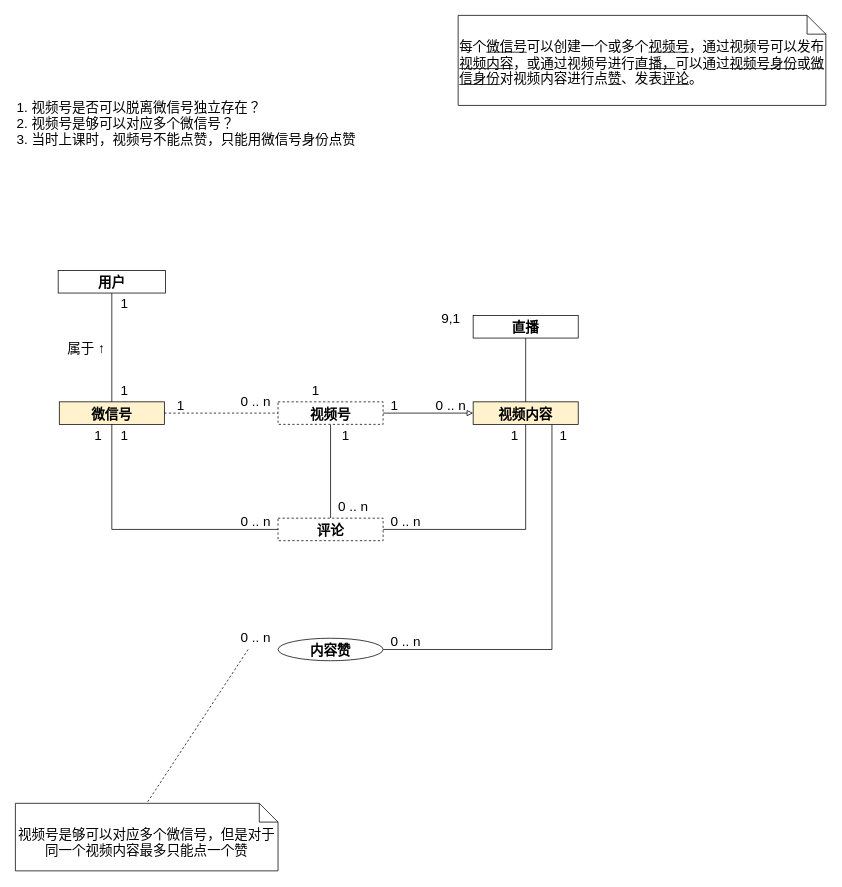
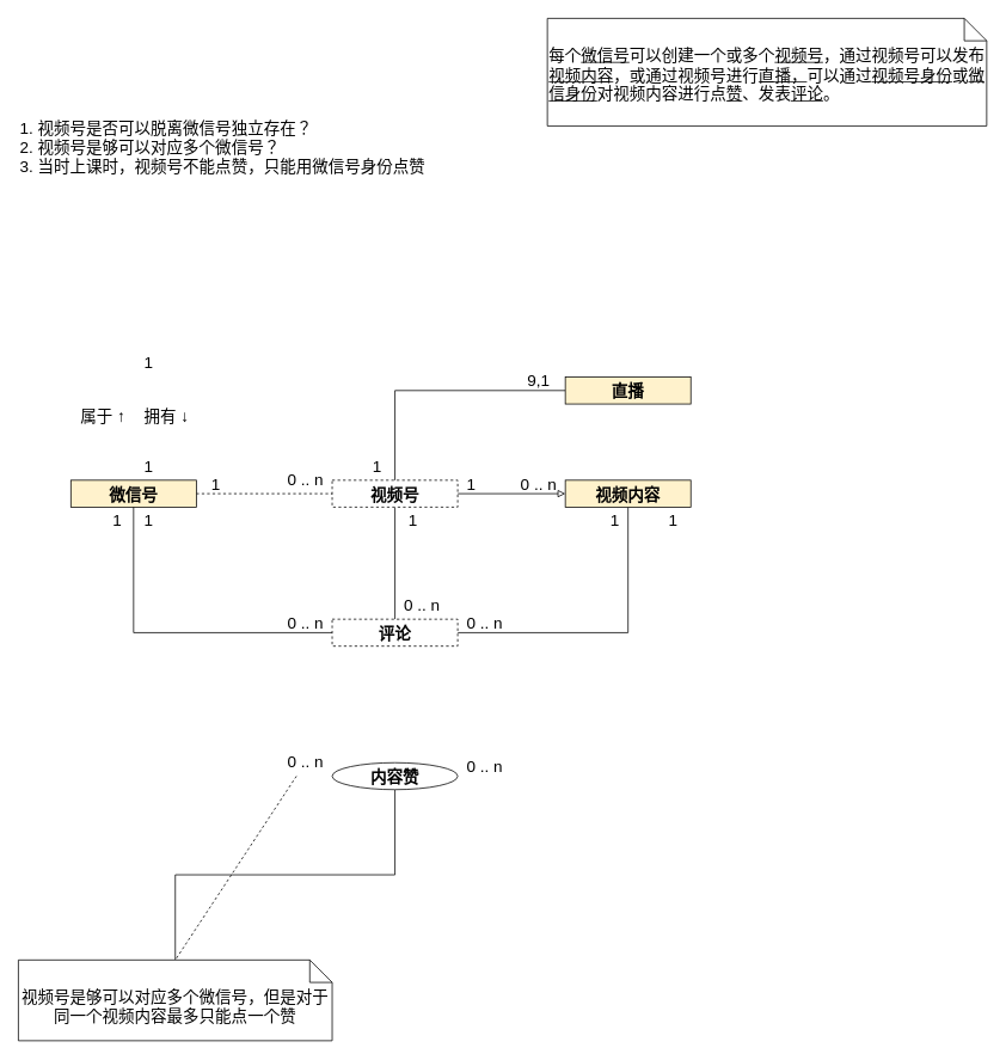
  <mxCell id="0" />
  <mxCell id="1" parent="0" />
  <mxCell id="2" value="&lt;div style=&quot;font-size: 18px&quot;&gt;&lt;font style=&quot;font-size: 18px&quot;&gt;每个&lt;u&gt;微信号&lt;/u&gt;可以创建一个或多个&lt;u&gt;视频号&lt;/u&gt;，&lt;/font&gt;通过视频号可以发布&lt;u&gt;视频内容&lt;/u&gt;，或通过视频号进行&lt;u&gt;直播，&lt;/u&gt;可以通过&lt;u&gt;视频号身份&lt;/u&gt;或&lt;u&gt;微信身份&lt;/u&gt;对视频内容进行点&lt;u&gt;赞&lt;/u&gt;、发表&lt;u&gt;评论&lt;/u&gt;。&lt;/div&gt;" style="shape=note2;boundedLbl=1;whiteSpace=wrap;html=1;size=25;verticalAlign=top;align=left;" vertex="1" parent="1"><mxGeometry x="610" y="20" width="490" height="120" as="geometry" /></mxCell>
  <mxCell id="3" style="edgeStyle=orthogonalEdgeStyle;rounded=0;orthogonalLoop=1;jettySize=auto;html=1;exitX=1;exitY=0.5;exitDx=0;exitDy=0;fontSize=18;endArrow=none;endFill=0;dashed=1;" edge="1" parent="1" source="4" target="7"><mxGeometry relative="1" as="geometry" /></mxCell>
  <mxCell id="4" value="微信号" style="fontStyle=1;fontSize=18;align=center;fillColor=#fff2cc;" vertex="1" parent="1"><mxGeometry x="78.5" y="535" width="140" height="30" as="geometry" /></mxCell>
  <mxCell id="5" style="edgeStyle=orthogonalEdgeStyle;rounded=0;orthogonalLoop=1;jettySize=auto;html=1;fontSize=18;endArrow=block;endFill=0;" edge="1" parent="1" source="7" target="9"><mxGeometry relative="1" as="geometry" /></mxCell>
  <mxCell id="6" style="edgeStyle=none;rounded=0;orthogonalLoop=1;jettySize=auto;html=1;entryX=0.5;entryY=0;entryDx=0;entryDy=0;fontSize=18;endArrow=none;endFill=0;" edge="1" parent="1" source="7" target="17"><mxGeometry relative="1" as="geometry" /></mxCell>
  <mxCell id="7" value="视频号" style="fontStyle=1;fontSize=18;align=center;dashed=1;" vertex="1" parent="1"><mxGeometry x="370" y="535" width="140" height="30" as="geometry" /></mxCell>
  <mxCell id="8" style="edgeStyle=orthogonalEdgeStyle;rounded=0;orthogonalLoop=1;jettySize=auto;html=1;entryX=1;entryY=0.5;entryDx=0;entryDy=0;fontSize=18;endArrow=none;endFill=0;exitX=0.5;exitY=1;exitDx=0;exitDy=0;" edge="1" parent="1" source="9" target="17"><mxGeometry relative="1" as="geometry" /></mxCell>
  <mxCell id="9" value="视频内容" style="fontStyle=1;fontSize=18;align=center;fillColor=#fff2cc;" vertex="1" parent="1"><mxGeometry x="630" y="535" width="140" height="30" as="geometry" /></mxCell>
- <mxCell id="10" style="edgeStyle=orthogonalEdgeStyle;rounded=0;orthogonalLoop=1;jettySize=auto;html=1;fontSize=18;endArrow=none;endFill=0;" edge="1" parent="1" source="11" target="9"><mxGeometry relative="1" as="geometry" /></mxCell>
- <mxCell id="11" value="直播" style="fontStyle=1;fontSize=18;align=center;" vertex="1" parent="1"><mxGeometry x="630" y="420" width="140" height="30" as="geometry" /></mxCell>
- <mxCell id="12" style="edgeStyle=orthogonalEdgeStyle;rounded=0;orthogonalLoop=1;jettySize=auto;html=1;entryX=0.5;entryY=0;entryDx=0;entryDy=0;fontSize=18;endArrow=none;endFill=0;" edge="1" parent="1" source="13" target="4"><mxGeometry relative="1" as="geometry" /></mxCell>
- <mxCell id="13" value="用户" style="fontStyle=1;fontSize=18;align=center;" vertex="1" parent="1"><mxGeometry x="77" y="360" width="143" height="30" as="geometry" /></mxCell>
- <mxCell id="14" style="edgeStyle=orthogonalEdgeStyle;rounded=0;orthogonalLoop=1;jettySize=auto;html=1;entryX=0.75;entryY=1;entryDx=0;entryDy=0;fontSize=18;endArrow=none;endFill=0;" edge="1" parent="1" source="15" target="9"><mxGeometry relative="1" as="geometry" /></mxCell>
+ <mxCell id="10" style="edgeStyle=orthogonalEdgeStyle;rounded=0;orthogonalLoop=1;jettySize=auto;html=1;entryX=0.5;entryY=0;entryDx=0;entryDy=0;fontSize=18;endArrow=none;endFill=0;" edge="1" parent="1" source="11" target="7"><mxGeometry relative="1" as="geometry" /></mxCell>
+ <mxCell id="11" value="直播" style="fontStyle=1;fontSize=18;align=center;fillColor=#fff2cc;" vertex="1" parent="1"><mxGeometry x="630" y="420" width="140" height="30" as="geometry" /></mxCell>
+ <mxCell id="14" style="edgeStyle=orthogonalEdgeStyle;rounded=0;orthogonalLoop=1;jettySize=auto;html=1;fontSize=18;endArrow=none;endFill=0;" edge="1" parent="1" source="15" target="38"><mxGeometry relative="1" as="geometry" /></mxCell>
  <mxCell id="15" value="内容赞" style="ellipse;fontStyle=1;fontSize=18;align=center;" vertex="1" parent="1"><mxGeometry x="370" y="850" width="140" height="30" as="geometry" /></mxCell>
  <mxCell id="16" style="edgeStyle=orthogonalEdgeStyle;rounded=0;orthogonalLoop=1;jettySize=auto;html=1;entryX=0.5;entryY=1;entryDx=0;entryDy=0;fontSize=18;endArrow=none;endFill=0;" edge="1" parent="1" source="17" target="4"><mxGeometry relative="1" as="geometry" /></mxCell>
  <mxCell id="17" value="评论" style="fontStyle=1;fontSize=18;align=center;dashed=1;" vertex="1" parent="1"><mxGeometry x="370" y="690" width="140" height="30" as="geometry" /></mxCell>
  <mxCell id="18" value="1" style="text;html=1;align=center;verticalAlign=middle;resizable=0;points=[];autosize=1;strokeColor=none;fillColor=none;fontSize=18;" vertex="1" parent="1"><mxGeometry x="150" y="505" width="30" height="30" as="geometry" /></mxCell>
  <mxCell id="19" value="1" style="text;html=1;align=center;verticalAlign=middle;resizable=0;points=[];autosize=1;strokeColor=none;fillColor=none;fontSize=18;" vertex="1" parent="1"><mxGeometry x="150" y="390" width="30" height="30" as="geometry" /></mxCell>
  <mxCell id="20" value="属于 ↑" style="text;html=1;align=center;verticalAlign=middle;resizable=0;points=[];autosize=1;strokeColor=none;fillColor=none;fontSize=18;" vertex="1" parent="1"><mxGeometry x="78.5" y="450" width="70" height="30" as="geometry" /></mxCell>
+ <mxCell id="21" value="拥有 ↓" style="text;html=1;align=center;verticalAlign=middle;resizable=0;points=[];autosize=1;strokeColor=none;fillColor=none;fontSize=18;" vertex="1" parent="1"><mxGeometry x="150" y="450" width="70" height="30" as="geometry" /></mxCell>
  <mxCell id="22" value="0 .. n" style="text;html=1;align=center;verticalAlign=middle;resizable=0;points=[];autosize=1;strokeColor=none;fillColor=none;fontSize=18;" vertex="1" parent="1"><mxGeometry x="310" y="520" width="60" height="30" as="geometry" /></mxCell>
  <mxCell id="23" value="1. 视频号是否可以脱离微信号独立存在？&lt;br&gt;2. 视频号是够可以对应多个微信号？&lt;br&gt;3. 当时上课时，视频号不能点赞，只能用微信号身份点赞" style="text;html=1;align=left;verticalAlign=middle;resizable=0;points=[];autosize=1;strokeColor=none;fillColor=none;fontSize=18;" vertex="1" parent="1"><mxGeometry x="20" y="130" width="470" height="70" as="geometry" /></mxCell>
  <mxCell id="24" value="1" style="text;html=1;align=center;verticalAlign=middle;resizable=0;points=[];autosize=1;strokeColor=none;fillColor=none;fontSize=18;" vertex="1" parent="1"><mxGeometry x="225" y="525" width="30" height="30" as="geometry" /></mxCell>
  <mxCell id="25" value="0 .. n" style="text;html=1;align=center;verticalAlign=middle;resizable=0;points=[];autosize=1;strokeColor=none;fillColor=none;fontSize=18;" vertex="1" parent="1"><mxGeometry x="570" y="525" width="60" height="30" as="geometry" /></mxCell>
  <mxCell id="26" value="1" style="text;html=1;align=center;verticalAlign=middle;resizable=0;points=[];autosize=1;strokeColor=none;fillColor=none;fontSize=18;" vertex="1" parent="1"><mxGeometry x="510" y="525" width="30" height="30" as="geometry" /></mxCell>
  <mxCell id="27" value="9,1" style="text;html=1;align=center;verticalAlign=middle;resizable=0;points=[];autosize=1;strokeColor=none;fillColor=none;fontSize=18;" vertex="1" parent="1"><mxGeometry x="580" y="410" width="40" height="30" as="geometry" /></mxCell>
  <mxCell id="28" value="1" style="text;html=1;align=center;verticalAlign=middle;resizable=0;points=[];autosize=1;strokeColor=none;fillColor=none;fontSize=18;" vertex="1" parent="1"><mxGeometry x="405" y="505" width="30" height="30" as="geometry" /></mxCell>
  <mxCell id="29" value="0 .. n" style="text;html=1;align=center;verticalAlign=middle;resizable=0;points=[];autosize=1;strokeColor=none;fillColor=none;fontSize=18;" vertex="1" parent="1"><mxGeometry x="510" y="680" width="60" height="30" as="geometry" /></mxCell>
  <mxCell id="30" value="0 .. n" style="text;html=1;align=center;verticalAlign=middle;resizable=0;points=[];autosize=1;strokeColor=none;fillColor=none;fontSize=18;" vertex="1" parent="1"><mxGeometry x="510" y="840" width="60" height="30" as="geometry" /></mxCell>
  <mxCell id="31" value="1" style="text;html=1;align=center;verticalAlign=middle;resizable=0;points=[];autosize=1;strokeColor=none;fillColor=none;fontSize=18;" vertex="1" parent="1"><mxGeometry x="735" y="565" width="30" height="30" as="geometry" /></mxCell>
  <mxCell id="32" value="1" style="text;html=1;align=center;verticalAlign=middle;resizable=0;points=[];autosize=1;strokeColor=none;fillColor=none;fontSize=18;" vertex="1" parent="1"><mxGeometry x="670" y="565" width="30" height="30" as="geometry" /></mxCell>
  <mxCell id="33" value="0 .. n" style="text;html=1;align=center;verticalAlign=middle;resizable=0;points=[];autosize=1;strokeColor=none;fillColor=none;fontSize=18;" vertex="1" parent="1"><mxGeometry x="310" y="680" width="60" height="30" as="geometry" /></mxCell>
  <mxCell id="34" value="1" style="text;html=1;align=center;verticalAlign=middle;resizable=0;points=[];autosize=1;strokeColor=none;fillColor=none;fontSize=18;" vertex="1" parent="1"><mxGeometry x="150" y="565" width="30" height="30" as="geometry" /></mxCell>
  <mxCell id="35" style="rounded=0;orthogonalLoop=1;jettySize=auto;html=1;entryX=0.5;entryY=0;entryDx=0;entryDy=0;entryPerimeter=0;fontSize=18;endArrow=none;endFill=0;dashed=1;" edge="1" parent="1" source="36" target="38"><mxGeometry relative="1" as="geometry" /></mxCell>
  <mxCell id="36" value="0 .. n" style="text;html=1;align=center;verticalAlign=middle;resizable=0;points=[];autosize=1;strokeColor=none;fillColor=none;fontSize=18;" vertex="1" parent="1"><mxGeometry x="310" y="835" width="60" height="30" as="geometry" /></mxCell>
  <mxCell id="37" value="1" style="text;html=1;align=center;verticalAlign=middle;resizable=0;points=[];autosize=1;strokeColor=none;fillColor=none;fontSize=18;" vertex="1" parent="1"><mxGeometry x="115" y="565" width="30" height="30" as="geometry" /></mxCell>
  <mxCell id="38" value="视频号是够可以对应多个微信号，但是对于同一个视频内容最多只能点一个赞" style="shape=note2;boundedLbl=1;whiteSpace=wrap;html=1;size=25;verticalAlign=top;align=center;fontSize=18;" vertex="1" parent="1"><mxGeometry x="20" y="1070" width="350" height="90" as="geometry" /></mxCell>
  <mxCell id="39" value="0 .. n" style="text;html=1;align=center;verticalAlign=middle;resizable=0;points=[];autosize=1;strokeColor=none;fillColor=none;fontSize=18;" vertex="1" parent="1"><mxGeometry x="440" y="660" width="60" height="30" as="geometry" /></mxCell>
  <mxCell id="40" value="1" style="text;html=1;align=center;verticalAlign=middle;resizable=0;points=[];autosize=1;strokeColor=none;fillColor=none;fontSize=18;" vertex="1" parent="1"><mxGeometry x="445" y="565" width="30" height="30" as="geometry" /></mxCell>
